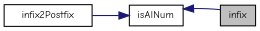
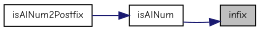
  digraph {
    fontname="Comic Neue"
    rankdir=RL
    node [color=black fillcolor=white fontname="Comic Neue" fontsize=10 shape=record style=filled]
    edge [color=midnightblue dir=back fontname="Comic Neue" fontsize=10 labelfontname=Helvetica labelfontsize=10 style=solid]
    n1 [fillcolor=grey75 fontcolor=black height=0.2 label=infix width=0.4]
    n2 [height=0.2 label=isAlNum width=0.4]
-   n3 [height=0.2 label=infix2Postfix width=0.4]
-   n2 -> n1
+   n3 [height=0.2 label=isAlNum2Postfix width=0.4]
+   n1 -> n2
    n2 -> n3
  }
